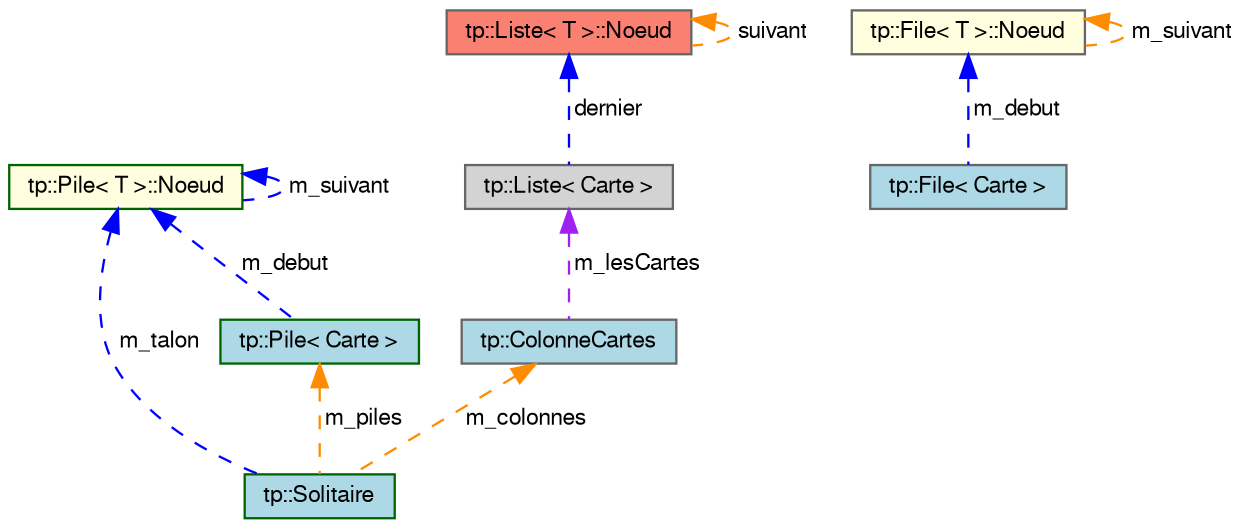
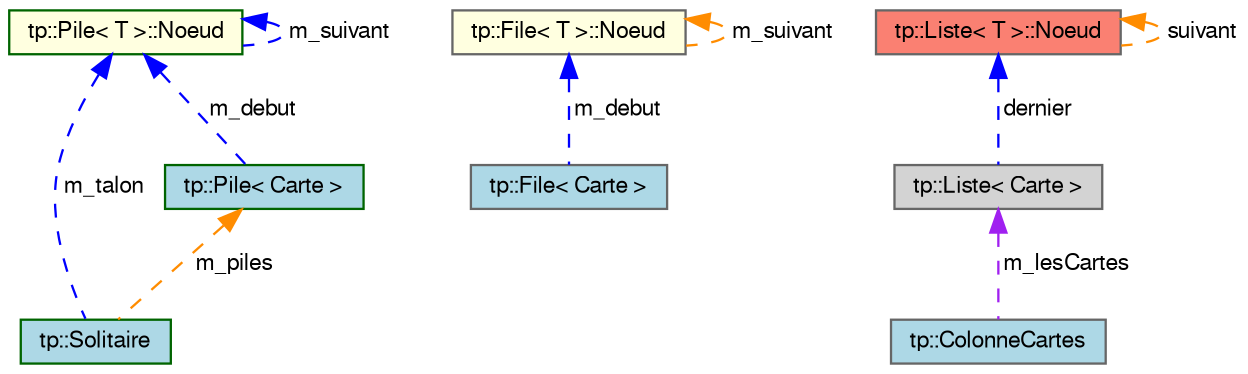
  digraph {
    node [color=gray40 fillcolor=lightblue fontname=FreeSans fontsize=10 shape=record style=filled]
    edge [color=blue dir=back fontname=FreeSans fontsize=10 labelfontname=FreeSans labelfontsize=10 style=dashed]
    n1 [color=darkgreen fontcolor=black height=0.2 label="tp::Solitaire" width=0.4]
    n2 [color=darkgreen height=0.2 label="tp::Pile\< Carte \>" width=0.4]
    n3 [color=darkgreen fillcolor=lightyellow height=0.2 label="tp::Pile\< T \>::Noeud" width=0.4]
    n4 [height=0.2 label="tp::File\< Carte \>" width=0.4]
    n5 [fillcolor=lightyellow height=0.2 label="tp::File\< T \>::Noeud" width=0.4]
    n6 [height=0.2 label="tp::ColonneCartes" width=0.4]
    n7 [fillcolor=lightgrey height=0.2 label="tp::Liste\< Carte \>" width=0.4]
    n8 [fillcolor=salmon height=0.2 label="tp::Liste\< T \>::Noeud" width=0.4]
    n2 -> n1 [color=darkorange label=" m_piles"]
    n3 -> n1 [label=" m_talon"]
    n3 -> n2 [label=" m_debut"]
    n3 -> n3 [label=" m_suivant"]
    n5 -> n4 [label=" m_debut"]
    n5 -> n5 [color=darkorange label=" m_suivant"]
-   n6 -> n1 [color=darkorange label=" m_colonnes"]
    n7 -> n6 [color=purple label=" m_lesCartes"]
    n8 -> n7 [label=" dernier"]
    n8 -> n8 [color=darkorange label=" suivant"]
  }
